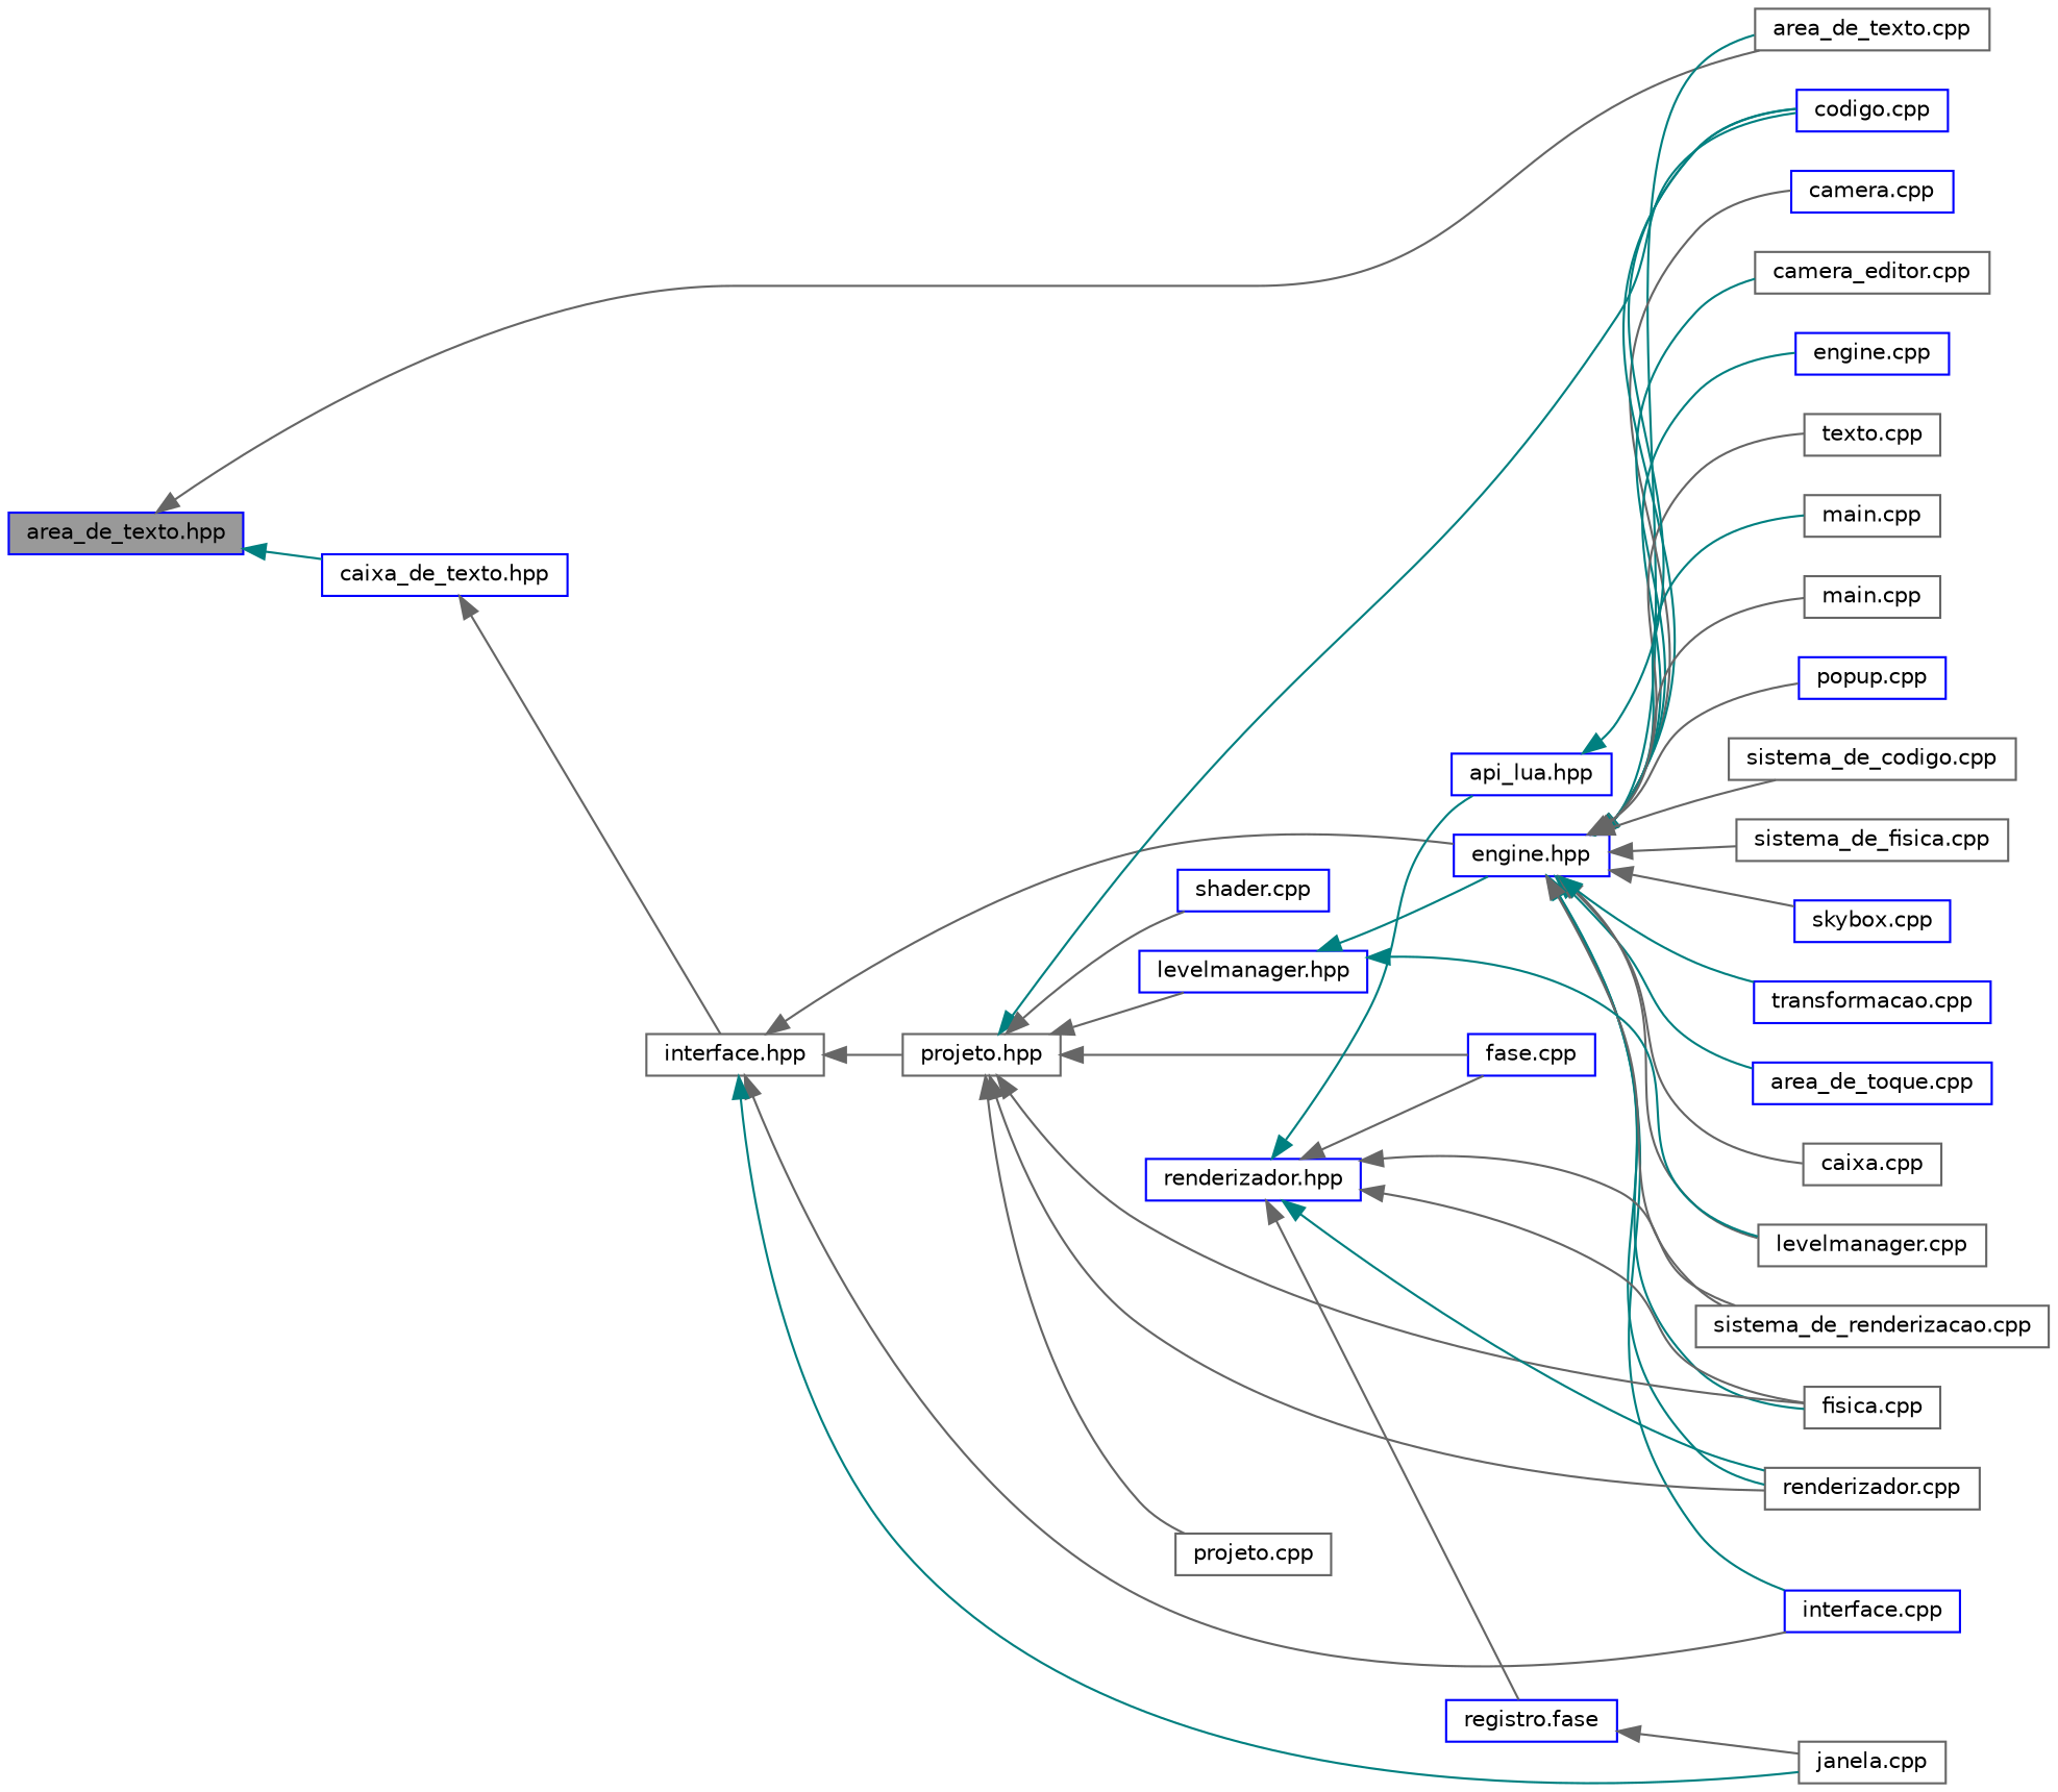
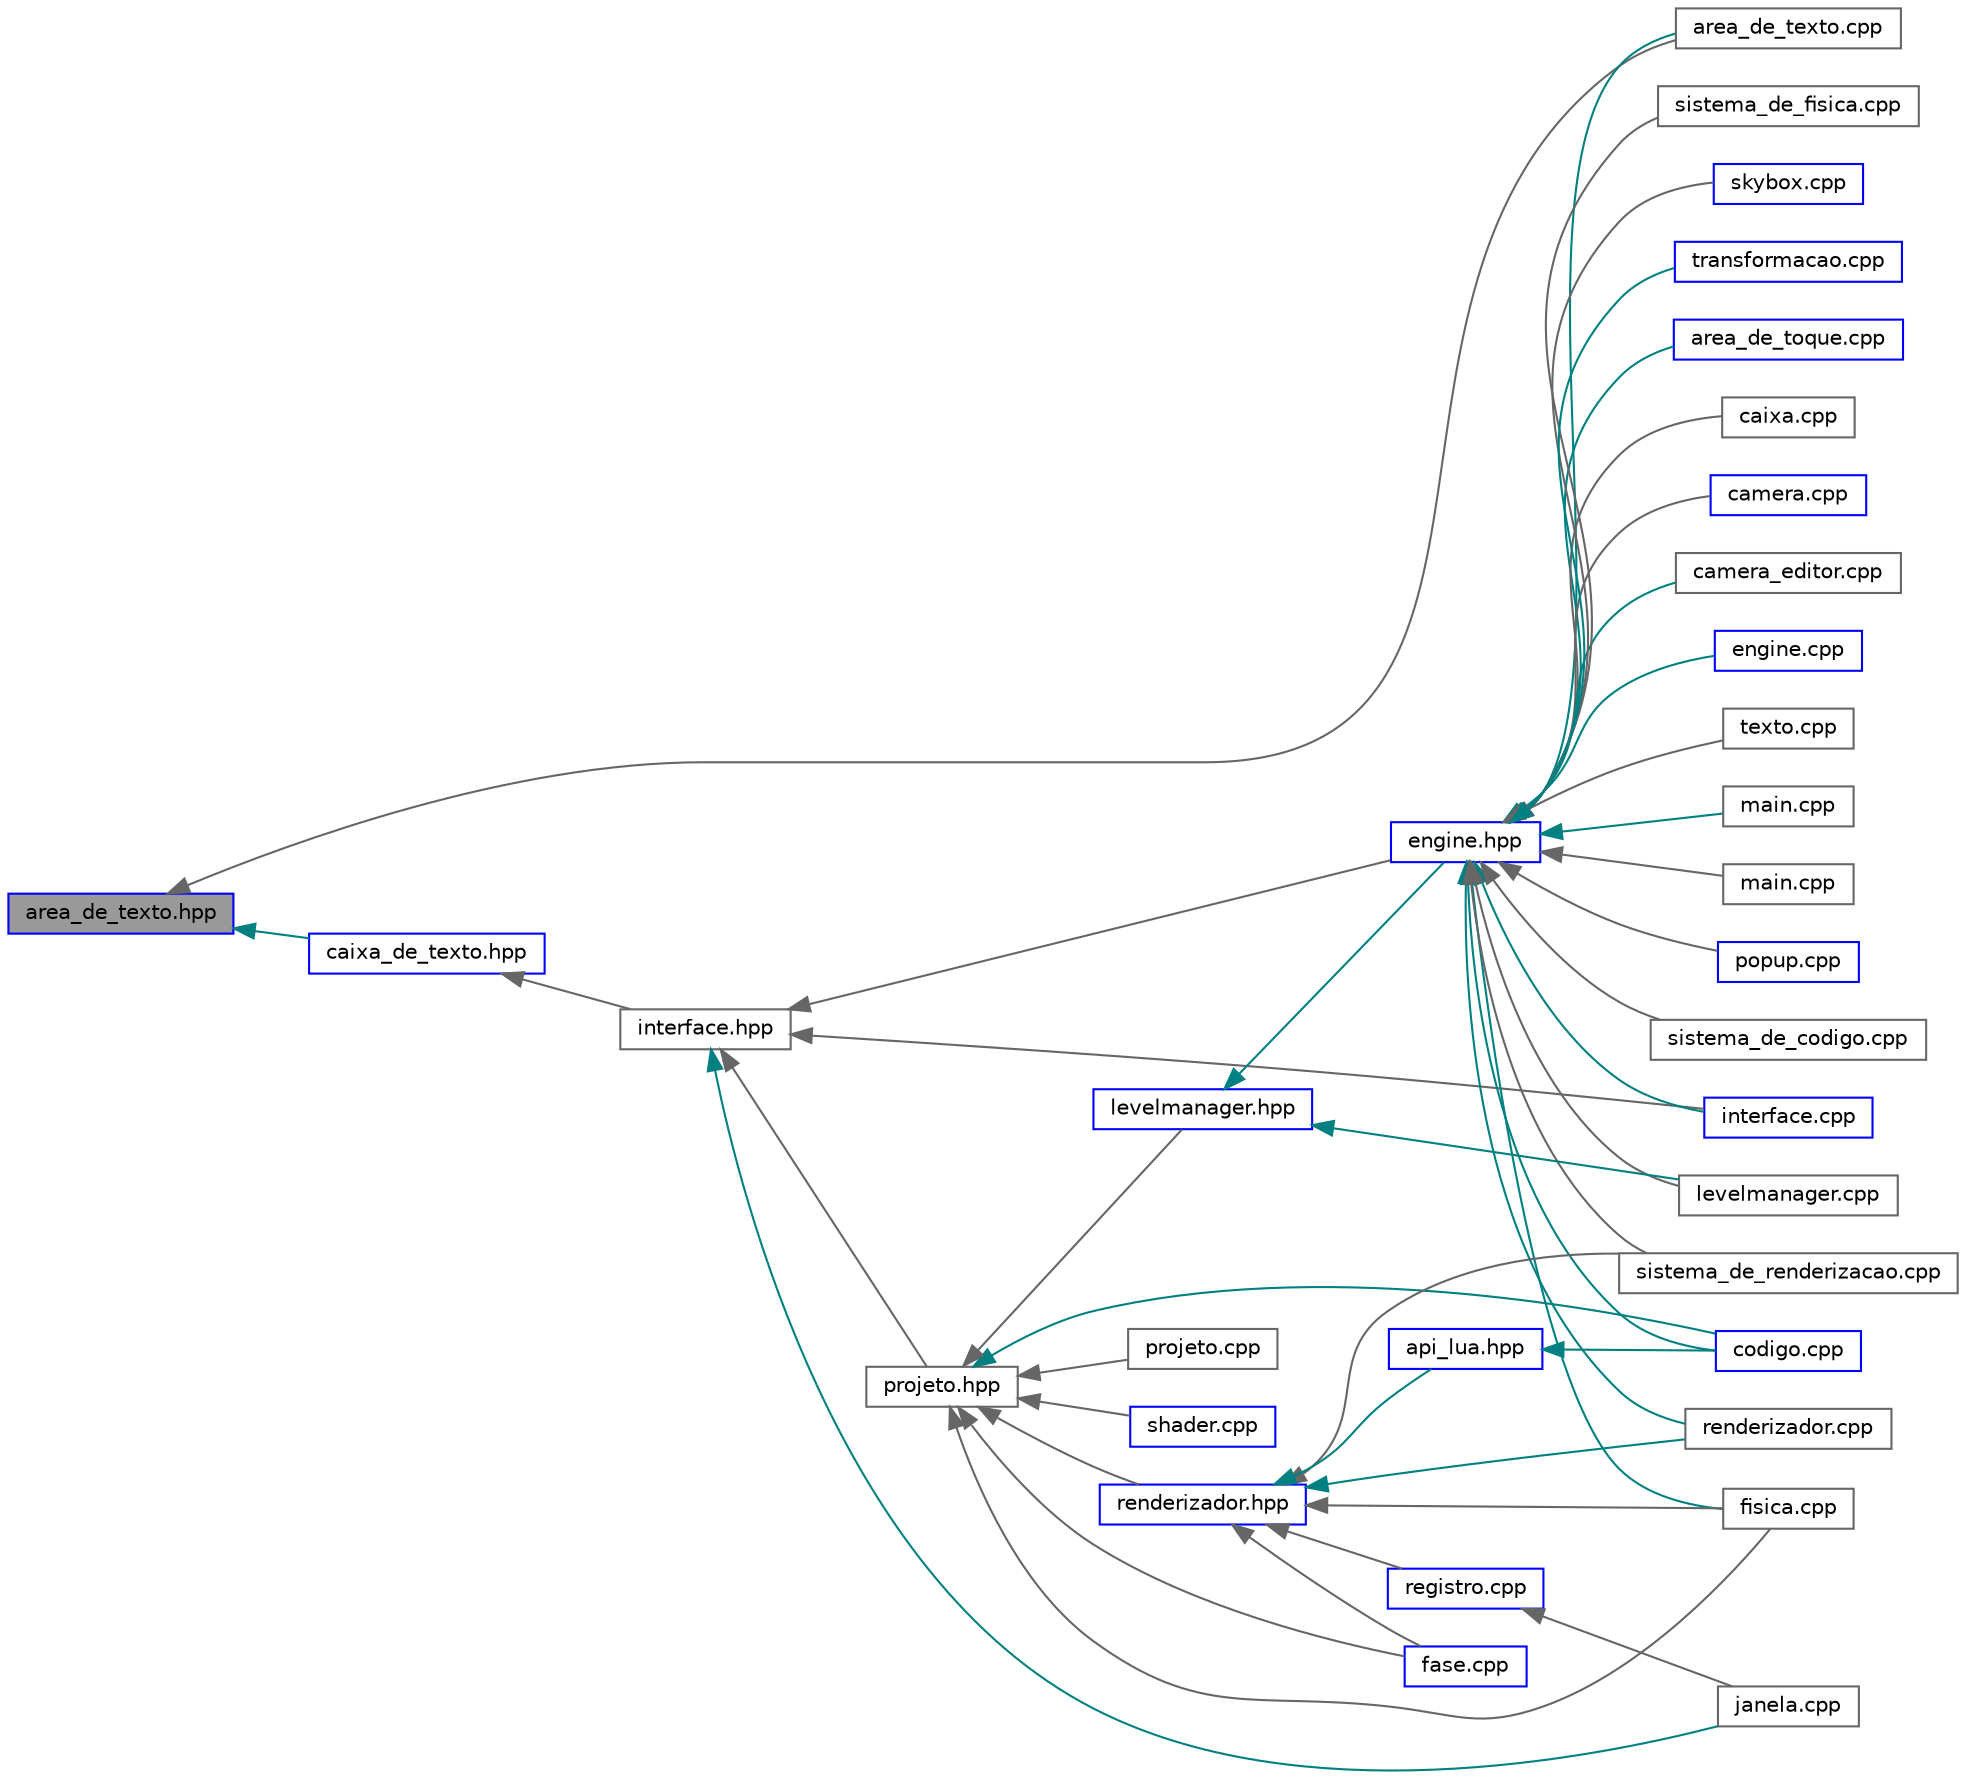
  digraph {
    rankdir=LR
    node [color=blue fillcolor=white fontname=Helvetica fontsize=10 shape=box style=filled]
    edge [color=gray40 dir=back fontname=Helvetica fontsize=10 labelfontname=Helvetica labelfontsize=10 style=solid]
    n1 [fillcolor=grey60 fontcolor=black height=0.2 label="area_de_texto.hpp" width=0.4]
    n2 [color=gray40 height=0.2 label="area_de_texto.cpp" width=0.4]
    n3 [height=0.2 label="caixa_de_texto.hpp" width=0.4]
    n4 [color=gray40 height=0.2 label="interface.hpp" width=0.4]
    n5 [height=0.2 label="engine.hpp" width=0.4]
    n6 [height=0.2 label="interface.cpp" width=0.4]
    n7 [color=gray40 height=0.2 label="janela.cpp" width=0.4]
    n8 [color=gray40 height=0.2 label="projeto.hpp" width=0.4]
    n9 [height=0.2 label="area_de_toque.cpp" width=0.4]
    n10 [color=gray40 height=0.2 label="caixa.cpp" width=0.4]
    n11 [height=0.2 label="camera.cpp" width=0.4]
    n12 [color=gray40 height=0.2 label="camera_editor.cpp" width=0.4]
    n13 [height=0.2 label="codigo.cpp" width=0.4]
    n14 [height=0.2 label="engine.cpp" width=0.4]
    n15 [color=gray40 height=0.2 label="fisica.cpp" width=0.4]
    n16 [color=gray40 height=0.2 label="texto.cpp" width=0.4]
    n17 [color=gray40 height=0.2 label="levelmanager.cpp" width=0.4]
    n18 [color=gray40 height=0.2 label="main.cpp" width=0.4]
    n19 [color=gray40 height=0.2 label="main.cpp" width=0.4]
    n20 [height=0.2 label="popup.cpp" width=0.4]
    n21 [color=gray40 height=0.2 label="renderizador.cpp" width=0.4]
    n22 [color=gray40 height=0.2 label="sistema_de_codigo.cpp" width=0.4]
    n23 [color=gray40 height=0.2 label="sistema_de_fisica.cpp" width=0.4]
    n24 [color=gray40 height=0.2 label="sistema_de_renderizacao.cpp" width=0.4]
    n25 [height=0.2 label="skybox.cpp" width=0.4]
    n26 [height=0.2 label="transformacao.cpp" width=0.4]
    n27 [height=0.2 label="fase.cpp" width=0.4]
    n28 [height=0.2 label="levelmanager.hpp" width=0.4]
    n29 [color=gray40 height=0.2 label="projeto.cpp" width=0.4]
    n30 [height=0.2 label="renderizador.hpp" width=0.4]
    n31 [height=0.2 label="shader.cpp" width=0.4]
    n32 [height=0.2 label="api_lua.hpp" width=0.4]
-   n33 [height=0.2 label="registro.fase" width=0.4]
+   n33 [height=0.2 label="registro.cpp" width=0.4]
    n1 -> n2
    n1 -> n3 [color=teal]
    n3 -> n4
    n4 -> n5
    n4 -> n6
    n4 -> n7 [color=teal]
    n4 -> n8
    n5 -> n2 [color=teal]
    n5 -> n6 [color=teal]
    n5 -> n9 [color=teal]
    n5 -> n10
    n5 -> n11
    n5 -> n12 [color=teal]
    n5 -> n13 [color=teal]
    n5 -> n14 [color=teal]
    n5 -> n15 [color=teal]
    n5 -> n16
    n5 -> n17
    n5 -> n18 [color=teal]
    n5 -> n19
    n5 -> n20
    n5 -> n21 [color=teal]
    n5 -> n22
    n5 -> n23
    n5 -> n24
    n5 -> n25
    n5 -> n26 [color=teal]
    n8 -> n13 [color=teal]
    n8 -> n15
    n8 -> n27
    n8 -> n28
    n8 -> n29
-   n8 -> n21
+   n8 -> n30
    n8 -> n31
    n28 -> n5 [color=teal]
    n28 -> n17 [color=teal]
    n30 -> n15
    n30 -> n21 [color=teal]
    n30 -> n24
    n30 -> n27
    n30 -> n32 [color=teal]
    n30 -> n33
    n32 -> n13 [color=teal]
    n33 -> n7
  }
